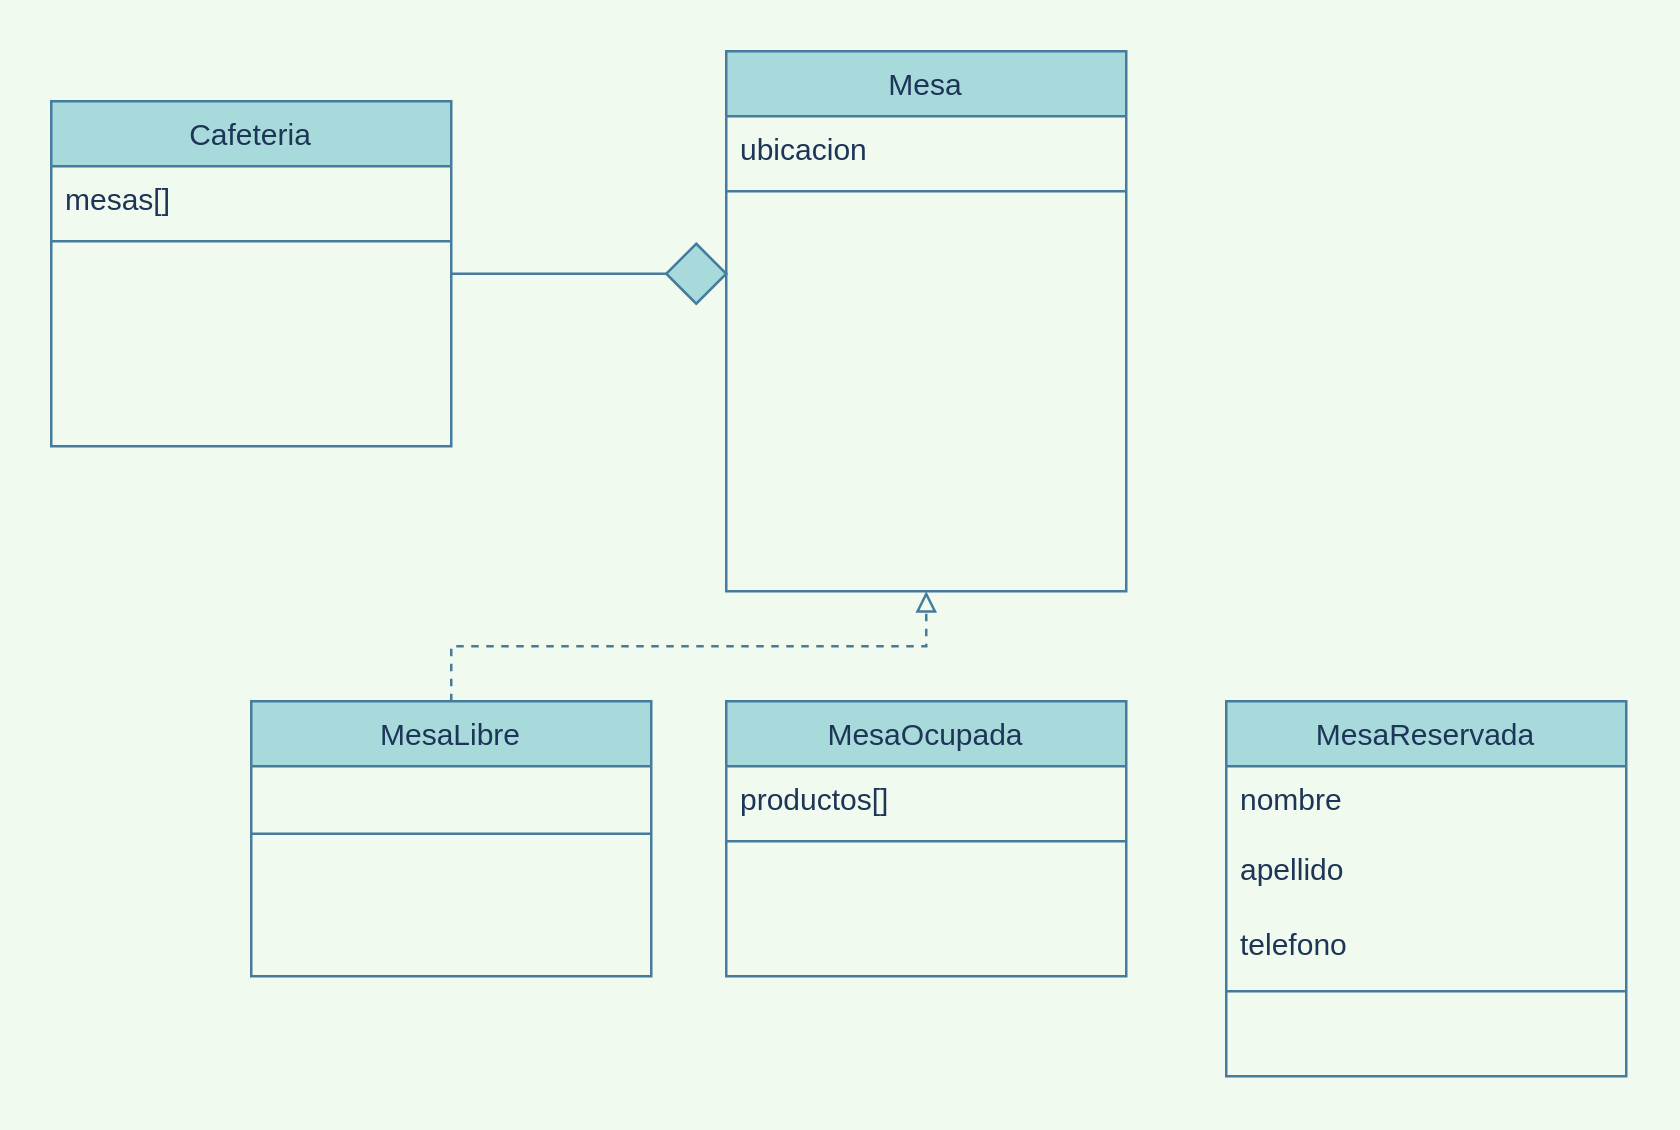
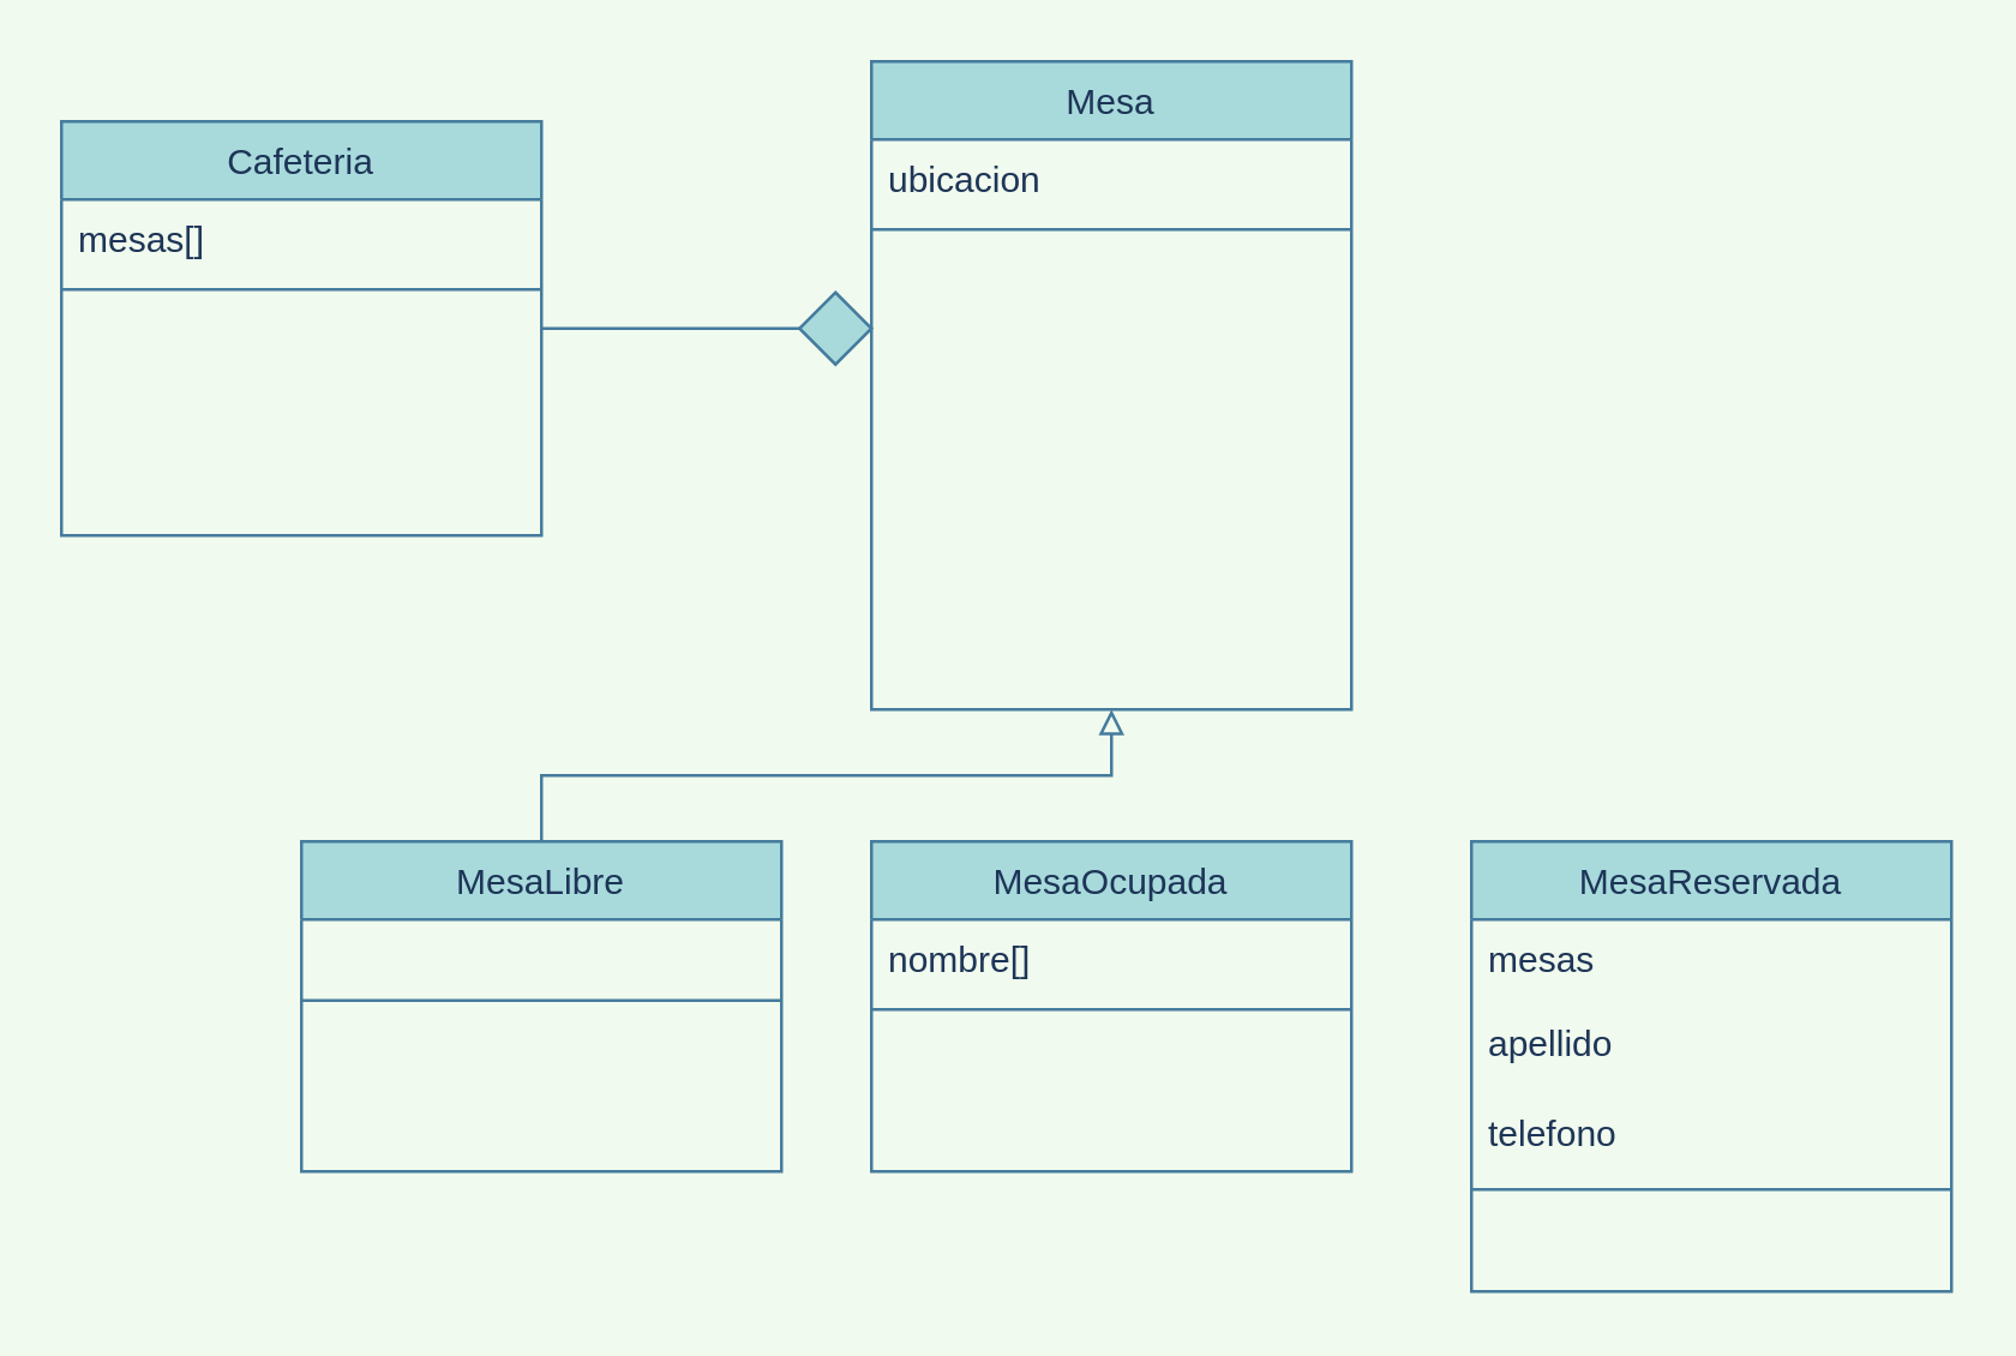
  <mxCell id="0" />
  <mxCell id="1" parent="0" />
  <mxCell id="2" style="edgeStyle=orthogonalEdgeStyle;rounded=0;orthogonalLoop=1;jettySize=auto;html=1;endArrow=none;endFill=0;labelBackgroundColor=#F1FAEE;strokeColor=#457B9D;fontColor=#1D3557;" edge="1" parent="1" source="3"><mxGeometry relative="1" as="geometry"><mxPoint x="290" y="109" as="targetPoint" /></mxGeometry></mxCell>
  <mxCell id="3" value="Cafeteria" style="swimlane;fontStyle=0;align=center;verticalAlign=top;childLayout=stackLayout;horizontal=1;startSize=26;horizontalStack=0;resizeParent=1;resizeLast=0;collapsible=1;marginBottom=0;rounded=0;shadow=0;strokeWidth=1;fillColor=#A8DADC;strokeColor=#457B9D;fontColor=#1D3557;" parent="1" vertex="1"><mxGeometry x="20" y="40" width="160" height="138" as="geometry"><mxRectangle x="230" y="140" width="160" height="26" as="alternateBounds" /></mxGeometry></mxCell>
  <mxCell id="4" value="mesas[]" style="text;align=left;verticalAlign=top;spacingLeft=4;spacingRight=4;overflow=hidden;rotatable=0;points=[[0,0.5],[1,0.5]];portConstraint=eastwest;fontColor=#1D3557;" parent="3" vertex="1"><mxGeometry y="26" width="160" height="26" as="geometry" /></mxCell>
  <mxCell id="5" value="" style="line;html=1;strokeWidth=1;align=left;verticalAlign=middle;spacingTop=-1;spacingLeft=3;spacingRight=3;rotatable=0;labelPosition=right;points=[];portConstraint=eastwest;labelBackgroundColor=#F1FAEE;fillColor=#A8DADC;strokeColor=#457B9D;fontColor=#1D3557;" parent="3" vertex="1"><mxGeometry y="52" width="160" height="8" as="geometry" /></mxCell>
  <mxCell id="6" value="MesaOcupada" style="swimlane;fontStyle=0;align=center;verticalAlign=top;childLayout=stackLayout;horizontal=1;startSize=26;horizontalStack=0;resizeParent=1;resizeLast=0;collapsible=1;marginBottom=0;rounded=0;shadow=0;strokeWidth=1;fillColor=#A8DADC;strokeColor=#457B9D;fontColor=#1D3557;" parent="1" vertex="1"><mxGeometry x="290" y="280" width="160" height="110" as="geometry"><mxRectangle x="550" y="140" width="160" height="26" as="alternateBounds" /></mxGeometry></mxCell>
- <mxCell id="7" value="productos[]" style="text;align=left;verticalAlign=top;spacingLeft=4;spacingRight=4;overflow=hidden;rotatable=0;points=[[0,0.5],[1,0.5]];portConstraint=eastwest;fontColor=#1D3557;" parent="6" vertex="1"><mxGeometry y="26" width="160" height="26" as="geometry" /></mxCell>
+ <mxCell id="7" value="nombre[]" style="text;align=left;verticalAlign=top;spacingLeft=4;spacingRight=4;overflow=hidden;rotatable=0;points=[[0,0.5],[1,0.5]];portConstraint=eastwest;fontColor=#1D3557;" parent="6" vertex="1"><mxGeometry y="26" width="160" height="26" as="geometry" /></mxCell>
  <mxCell id="8" value="" style="line;html=1;strokeWidth=1;align=left;verticalAlign=middle;spacingTop=-1;spacingLeft=3;spacingRight=3;rotatable=0;labelPosition=right;points=[];portConstraint=eastwest;labelBackgroundColor=#F1FAEE;fillColor=#A8DADC;strokeColor=#457B9D;fontColor=#1D3557;" parent="6" vertex="1"><mxGeometry y="52" width="160" height="8" as="geometry" /></mxCell>
  <mxCell id="9" value="Mesa" style="swimlane;fontStyle=0;align=center;verticalAlign=top;childLayout=stackLayout;horizontal=1;startSize=26;horizontalStack=0;resizeParent=1;resizeLast=0;collapsible=1;marginBottom=0;rounded=0;shadow=0;strokeWidth=1;fillColor=#A8DADC;strokeColor=#457B9D;fontColor=#1D3557;" vertex="1" parent="1"><mxGeometry x="290" y="20" width="160" height="216" as="geometry"><mxRectangle x="550" y="140" width="160" height="26" as="alternateBounds" /></mxGeometry></mxCell>
  <mxCell id="10" value="ubicacion" style="text;align=left;verticalAlign=top;spacingLeft=4;spacingRight=4;overflow=hidden;rotatable=0;points=[[0,0.5],[1,0.5]];portConstraint=eastwest;fontColor=#1D3557;" vertex="1" parent="9"><mxGeometry y="26" width="160" height="26" as="geometry" /></mxCell>
  <mxCell id="11" value="" style="line;html=1;strokeWidth=1;align=left;verticalAlign=middle;spacingTop=-1;spacingLeft=3;spacingRight=3;rotatable=0;labelPosition=right;points=[];portConstraint=eastwest;labelBackgroundColor=#F1FAEE;fillColor=#A8DADC;strokeColor=#457B9D;fontColor=#1D3557;" vertex="1" parent="9"><mxGeometry y="52" width="160" height="8" as="geometry" /></mxCell>
- <mxCell id="12" style="edgeStyle=orthogonalEdgeStyle;rounded=0;orthogonalLoop=1;jettySize=auto;html=1;exitX=0.5;exitY=0;exitDx=0;exitDy=0;endArrow=block;endFill=0;entryX=0.5;entryY=1;entryDx=0;entryDy=0;labelBackgroundColor=#F1FAEE;strokeColor=#457B9D;fontColor=#1D3557;dashed=1;" edge="1" parent="1" source="13" target="9"><mxGeometry relative="1" as="geometry"><mxPoint x="370" y="240" as="targetPoint" /></mxGeometry></mxCell>
+ <mxCell id="12" style="edgeStyle=orthogonalEdgeStyle;rounded=0;orthogonalLoop=1;jettySize=auto;html=1;exitX=0.5;exitY=0;exitDx=0;exitDy=0;endArrow=block;endFill=0;entryX=0.5;entryY=1;entryDx=0;entryDy=0;labelBackgroundColor=#F1FAEE;strokeColor=#457B9D;fontColor=#1D3557;" edge="1" parent="1" source="13" target="9"><mxGeometry relative="1" as="geometry"><mxPoint x="370" y="240" as="targetPoint" /></mxGeometry></mxCell>
  <mxCell id="13" value="MesaLibre" style="swimlane;fontStyle=0;align=center;verticalAlign=top;childLayout=stackLayout;horizontal=1;startSize=26;horizontalStack=0;resizeParent=1;resizeLast=0;collapsible=1;marginBottom=0;rounded=0;shadow=0;strokeWidth=1;fillColor=#A8DADC;strokeColor=#457B9D;fontColor=#1D3557;" vertex="1" parent="1"><mxGeometry x="100" y="280" width="160" height="110" as="geometry"><mxRectangle x="550" y="140" width="160" height="26" as="alternateBounds" /></mxGeometry></mxCell>
  <mxCell id="14" value="" style="line;html=1;strokeWidth=1;align=left;verticalAlign=middle;spacingTop=-1;spacingLeft=3;spacingRight=3;rotatable=0;labelPosition=right;points=[];portConstraint=eastwest;labelBackgroundColor=#F1FAEE;fillColor=#A8DADC;strokeColor=#457B9D;fontColor=#1D3557;" vertex="1" parent="13"><mxGeometry y="26" width="160" height="54" as="geometry" /></mxCell>
  <mxCell id="15" value="MesaReservada" style="swimlane;fontStyle=0;align=center;verticalAlign=top;childLayout=stackLayout;horizontal=1;startSize=26;horizontalStack=0;resizeParent=1;resizeLast=0;collapsible=1;marginBottom=0;rounded=0;shadow=0;strokeWidth=1;fillColor=#A8DADC;strokeColor=#457B9D;fontColor=#1D3557;" vertex="1" parent="1"><mxGeometry x="490" y="280" width="160" height="150" as="geometry"><mxRectangle x="550" y="140" width="160" height="26" as="alternateBounds" /></mxGeometry></mxCell>
- <mxCell id="16" value="nombre" style="text;align=left;verticalAlign=top;spacingLeft=4;spacingRight=4;overflow=hidden;rotatable=0;points=[[0,0.5],[1,0.5]];portConstraint=eastwest;fontColor=#1D3557;" vertex="1" parent="15"><mxGeometry y="26" width="160" height="26" as="geometry" /></mxCell>
+ <mxCell id="16" value="mesas" style="text;align=left;verticalAlign=top;spacingLeft=4;spacingRight=4;overflow=hidden;rotatable=0;points=[[0,0.5],[1,0.5]];portConstraint=eastwest;fontColor=#1D3557;" vertex="1" parent="15"><mxGeometry y="26" width="160" height="26" as="geometry" /></mxCell>
  <mxCell id="17" value="apellido" style="text;strokeColor=none;fillColor=none;align=left;verticalAlign=middle;spacingLeft=4;spacingRight=4;overflow=hidden;points=[[0,0.5],[1,0.5]];portConstraint=eastwest;rotatable=0;fontColor=#1D3557;" vertex="1" parent="15"><mxGeometry y="52" width="160" height="30" as="geometry" /></mxCell>
  <mxCell id="18" value="telefono" style="text;strokeColor=none;fillColor=none;align=left;verticalAlign=middle;spacingLeft=4;spacingRight=4;overflow=hidden;points=[[0,0.5],[1,0.5]];portConstraint=eastwest;rotatable=0;fontColor=#1D3557;" vertex="1" parent="15"><mxGeometry y="82" width="160" height="30" as="geometry" /></mxCell>
  <mxCell id="19" value="" style="line;html=1;strokeWidth=1;align=left;verticalAlign=middle;spacingTop=-1;spacingLeft=3;spacingRight=3;rotatable=0;labelPosition=right;points=[];portConstraint=eastwest;labelBackgroundColor=#F1FAEE;fillColor=#A8DADC;strokeColor=#457B9D;fontColor=#1D3557;" vertex="1" parent="15"><mxGeometry y="112" width="160" height="8" as="geometry" /></mxCell>
  <mxCell id="20" value="" style="rhombus;whiteSpace=wrap;html=1;fillColor=#A8DADC;strokeColor=#457B9D;fontColor=#1D3557;" vertex="1" parent="1"><mxGeometry x="266" y="97" width="24" height="24" as="geometry" /></mxCell>
